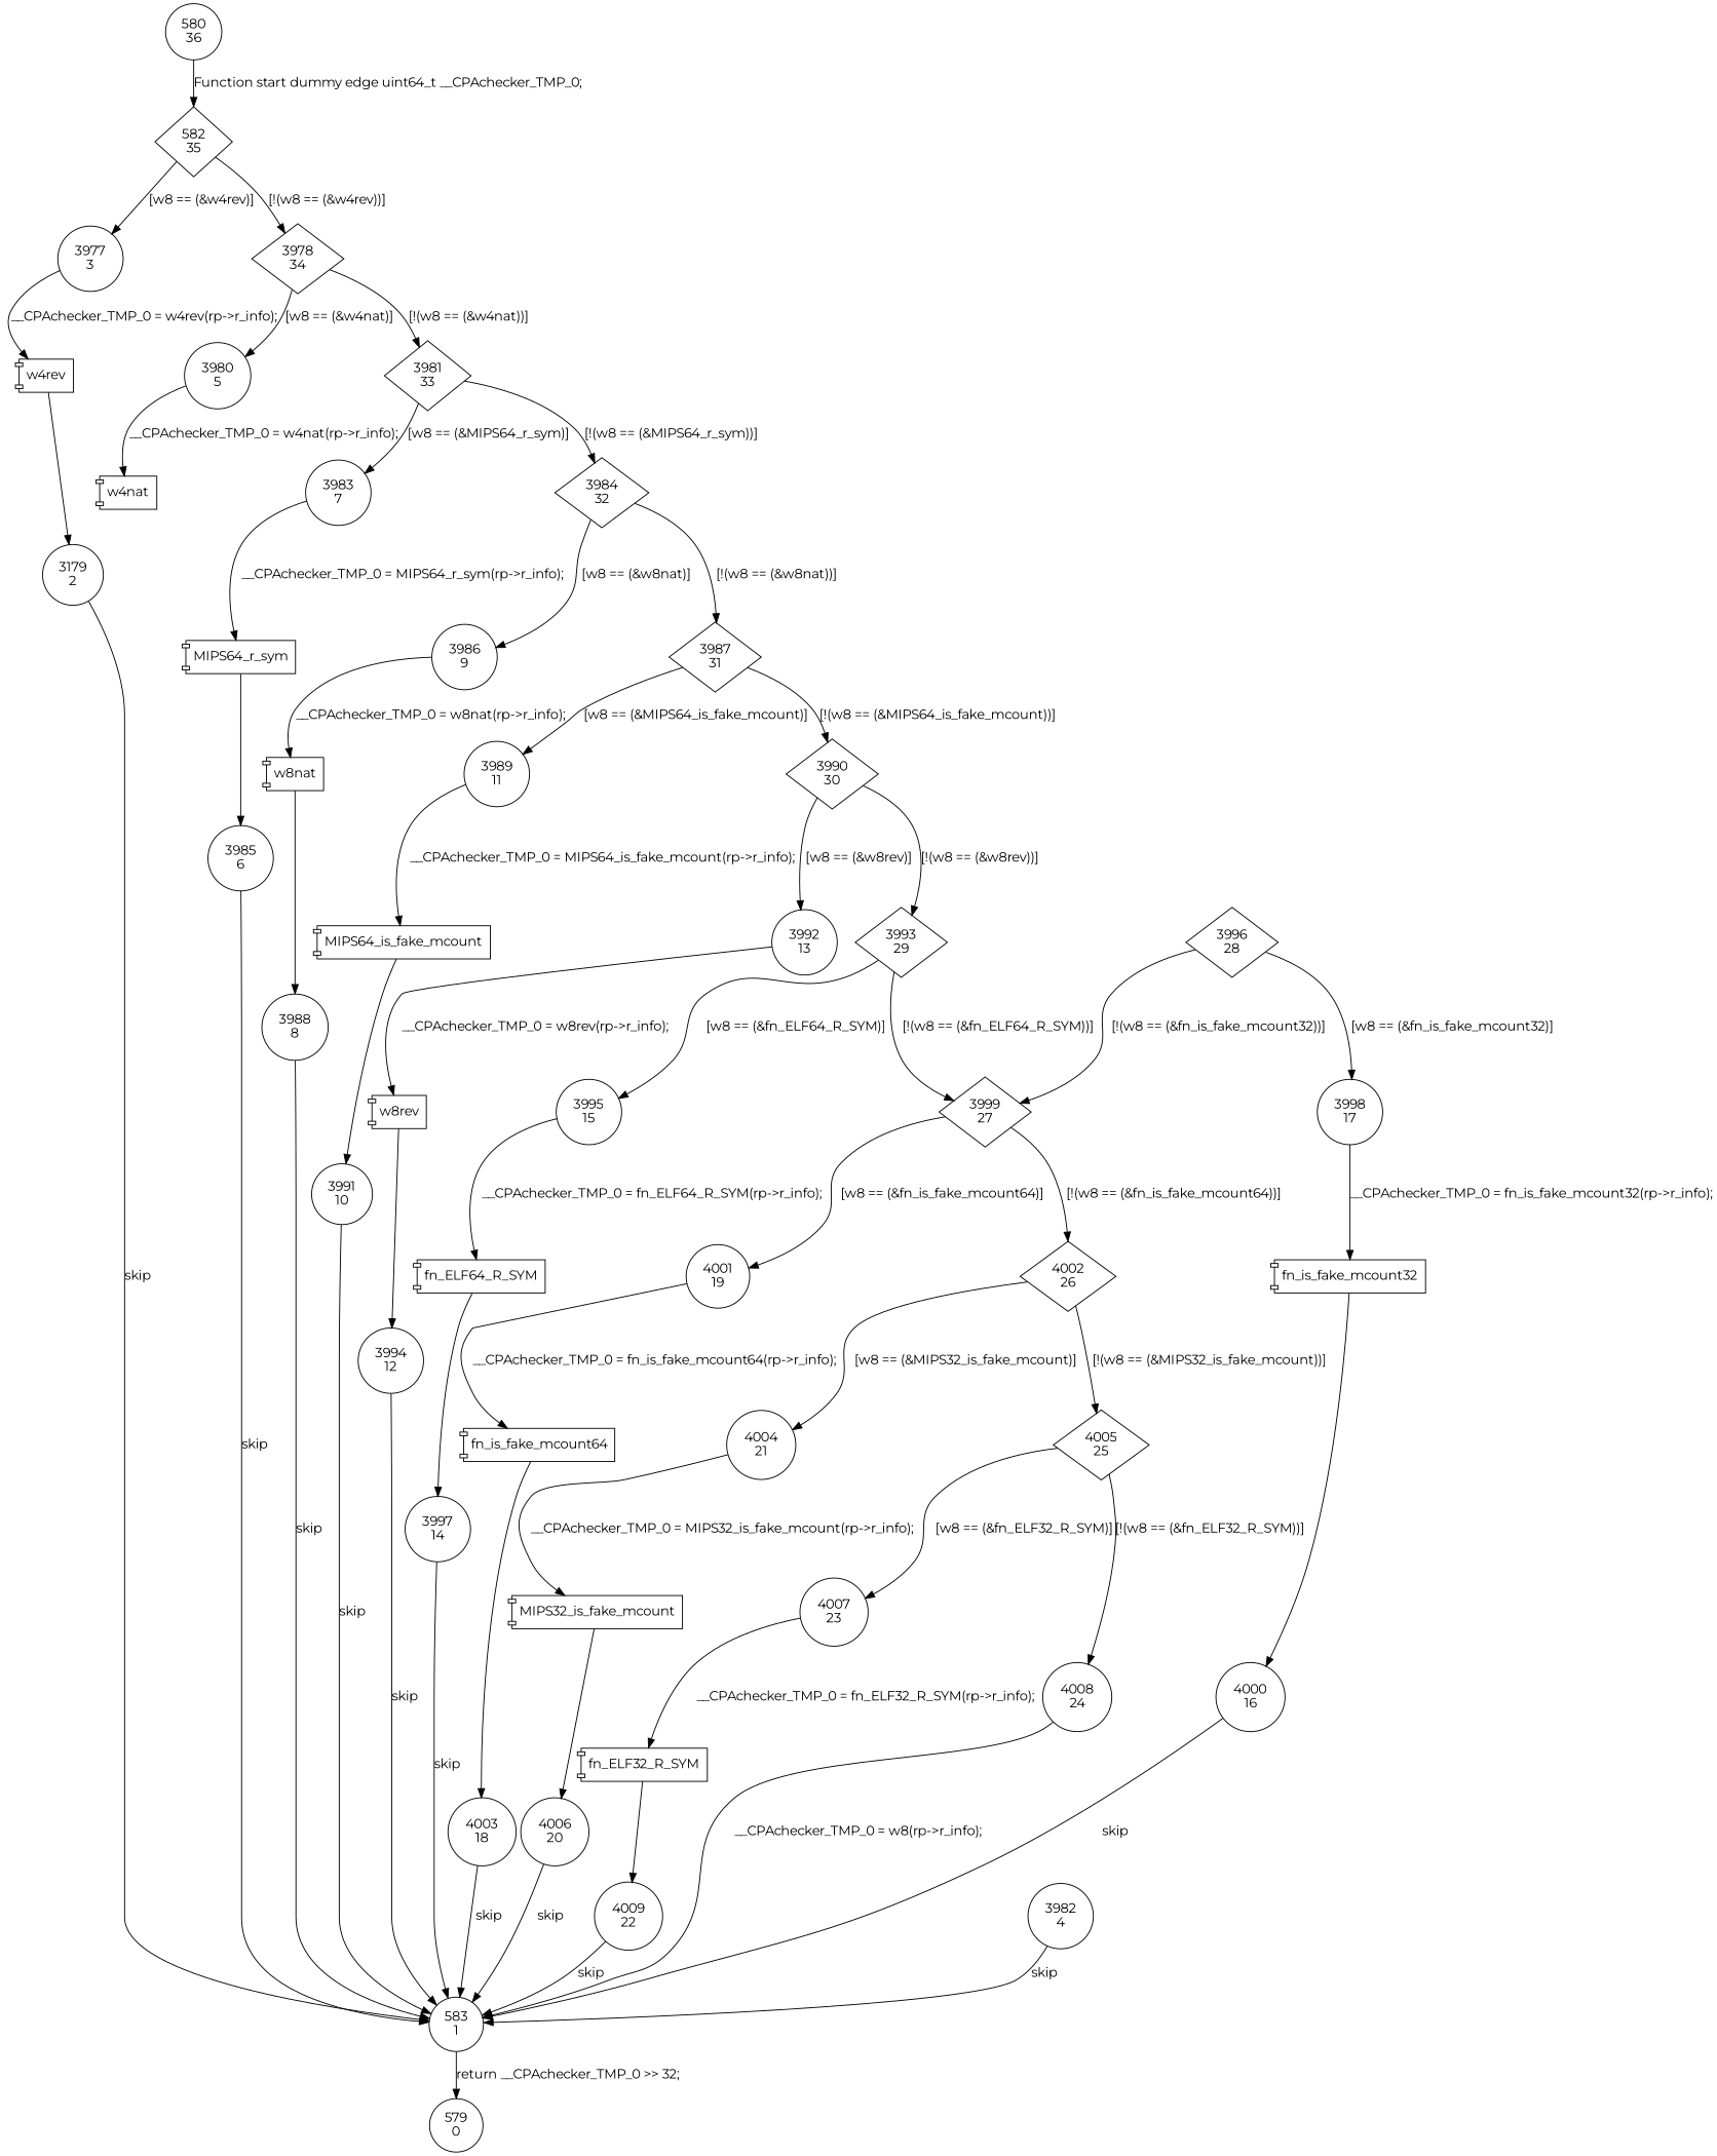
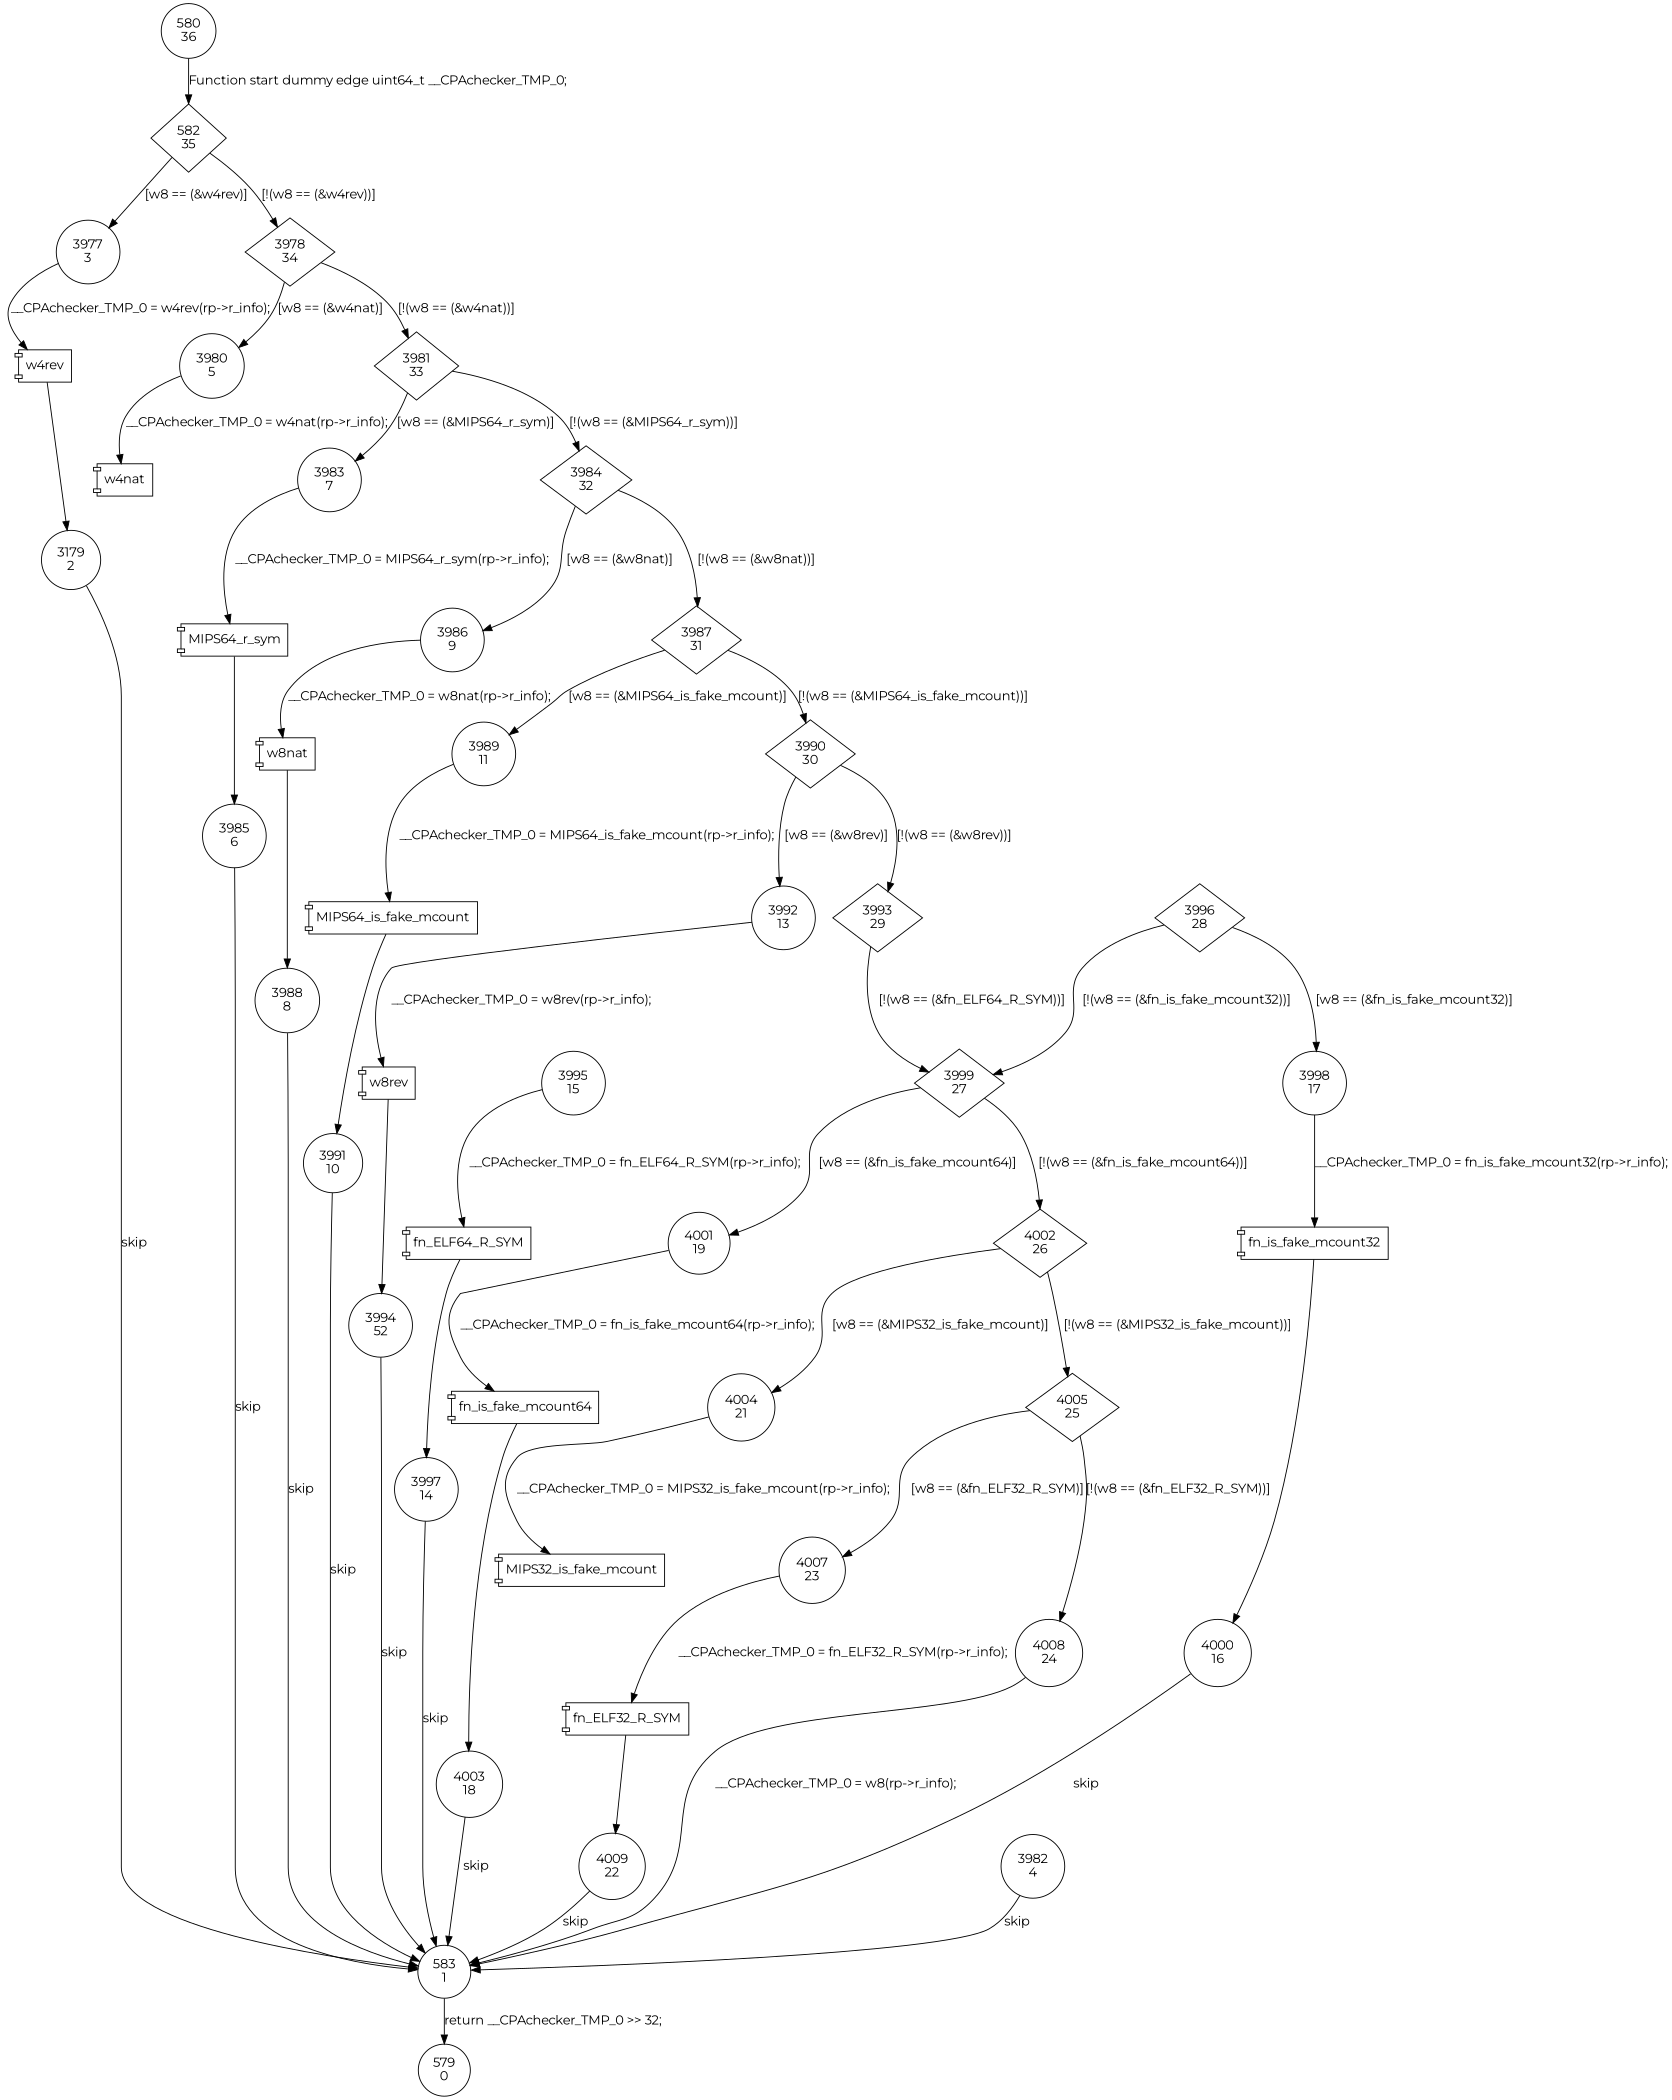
  digraph {
    fontname=Montserrat
    node [fontname=Montserrat shape=circle]
    edge [fontname=Montserrat]
    n1 [label="580\n36"]
    n2 [label="582\n35" shape=diamond]
    n3 [label="3977\n3"]
    n4 [label="3978\n34" shape=diamond]
    n5 [label=w4rev shape=component]
    n6 [label="3980\n5"]
    n7 [label="3981\n33" shape=diamond]
    n8 [label="3179\n2"]
    n9 [label=w4nat shape=component]
    n10 [label="3983\n7"]
    n11 [label="3984\n32" shape=diamond]
    n12 [label=MIPS64_r_sym shape=component]
    n13 [label="3986\n9"]
    n14 [label="3987\n31" shape=diamond]
    n15 [label="3985\n6"]
    n16 [label=w8nat shape=component]
    n17 [label="3989\n11"]
    n18 [label="3990\n30" shape=diamond]
    n19 [label="3988\n8"]
    n20 [label=MIPS64_is_fake_mcount shape=component]
    n21 [label="3992\n13"]
    n22 [label="3993\n29" shape=diamond]
    n23 [label="3991\n10"]
    n24 [label=w8rev shape=component]
    n25 [label="3995\n15"]
    n26 [label="3999\n27" shape=diamond]
-   n27 [label="3994\n12"]
+   n27 [label="3994\n52"]
    n28 [label=fn_ELF64_R_SYM shape=component]
    n29 [label="3996\n28" shape=diamond]
    n30 [label="3998\n17"]
    n31 [label="3997\n14"]
    n32 [label=fn_is_fake_mcount32 shape=component]
    n33 [label="4001\n19"]
    n34 [label="4002\n26" shape=diamond]
    n35 [label="4000\n16"]
    n36 [label=fn_is_fake_mcount64 shape=component]
    n37 [label="4004\n21"]
    n38 [label="4005\n25" shape=diamond]
    n39 [label="4003\n18"]
    n40 [label=MIPS32_is_fake_mcount shape=component]
    n41 [label="4007\n23"]
    n42 [label="4008\n24"]
-   n43 [label="4006\n20"]
    n44 [label=fn_ELF32_R_SYM shape=component]
    n45 [label="583\n1"]
    n46 [label="4009\n22"]
    n47 [label="579\n0"]
    n48 [label="3982\n4"]
    n1 -> n2 [label="Function start dummy edge uint64_t __CPAchecker_TMP_0;"]
    n2 -> n3 [label="[w8 == (&w4rev)]"]
    n2 -> n4 [label="[!(w8 == (&w4rev))]"]
    n3 -> n5 [label="__CPAchecker_TMP_0 = w4rev(rp->r_info);"]
    n4 -> n6 [label="[w8 == (&w4nat)]"]
    n4 -> n7 [label="[!(w8 == (&w4nat))]"]
    n5 -> n8
    n6 -> n9 [label="__CPAchecker_TMP_0 = w4nat(rp->r_info);"]
    n7 -> n10 [label="[w8 == (&MIPS64_r_sym)]"]
    n7 -> n11 [label="[!(w8 == (&MIPS64_r_sym))]"]
    n8 -> n45 [label=skip]
    n10 -> n12 [label="__CPAchecker_TMP_0 = MIPS64_r_sym(rp->r_info);"]
    n11 -> n13 [label="[w8 == (&w8nat)]"]
    n11 -> n14 [label="[!(w8 == (&w8nat))]"]
    n12 -> n15
    n13 -> n16 [label="__CPAchecker_TMP_0 = w8nat(rp->r_info);"]
    n14 -> n17 [label="[w8 == (&MIPS64_is_fake_mcount)]"]
    n14 -> n18 [label="[!(w8 == (&MIPS64_is_fake_mcount))]"]
    n15 -> n45 [label=skip]
    n16 -> n19
    n17 -> n20 [label="__CPAchecker_TMP_0 = MIPS64_is_fake_mcount(rp->r_info);"]
    n18 -> n21 [label="[w8 == (&w8rev)]"]
    n18 -> n22 [label="[!(w8 == (&w8rev))]"]
    n19 -> n45 [label=skip]
    n20 -> n23
    n21 -> n24 [label="__CPAchecker_TMP_0 = w8rev(rp->r_info);"]
-   n22 -> n25 [label="[w8 == (&fn_ELF64_R_SYM)]"]
    n22 -> n26 [label="[!(w8 == (&fn_ELF64_R_SYM))]"]
    n23 -> n45 [label=skip]
    n24 -> n27
    n25 -> n28 [label="__CPAchecker_TMP_0 = fn_ELF64_R_SYM(rp->r_info);"]
    n26 -> n33 [label="[w8 == (&fn_is_fake_mcount64)]"]
    n26 -> n34 [label="[!(w8 == (&fn_is_fake_mcount64))]"]
    n27 -> n45 [label=skip]
    n28 -> n31
    n29 -> n26 [label="[!(w8 == (&fn_is_fake_mcount32))]"]
    n29 -> n30 [label="[w8 == (&fn_is_fake_mcount32)]"]
    n30 -> n32 [label="__CPAchecker_TMP_0 = fn_is_fake_mcount32(rp->r_info);"]
    n31 -> n45 [label=skip]
    n32 -> n35
    n33 -> n36 [label="__CPAchecker_TMP_0 = fn_is_fake_mcount64(rp->r_info);"]
    n34 -> n37 [label="[w8 == (&MIPS32_is_fake_mcount)]"]
    n34 -> n38 [label="[!(w8 == (&MIPS32_is_fake_mcount))]"]
    n35 -> n45 [label=skip]
    n36 -> n39
    n37 -> n40 [label="__CPAchecker_TMP_0 = MIPS32_is_fake_mcount(rp->r_info);"]
    n38 -> n41 [label="[w8 == (&fn_ELF32_R_SYM)]"]
    n38 -> n42 [label="[!(w8 == (&fn_ELF32_R_SYM))]"]
    n39 -> n45 [label=skip]
-   n40 -> n43
    n41 -> n44 [label="__CPAchecker_TMP_0 = fn_ELF32_R_SYM(rp->r_info);"]
    n42 -> n45 [label="__CPAchecker_TMP_0 = w8(rp->r_info);"]
-   n43 -> n45 [label=skip]
    n44 -> n46
    n45 -> n47 [label="return __CPAchecker_TMP_0 >> 32;"]
    n46 -> n45 [label=skip]
    n48 -> n45 [label=skip]
  }
